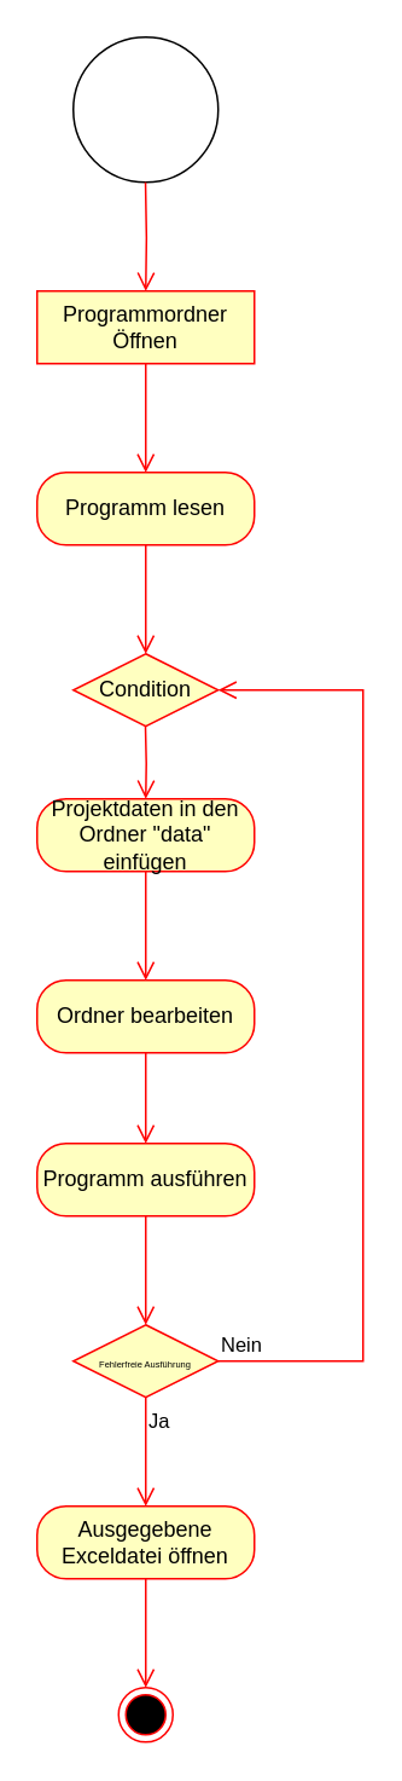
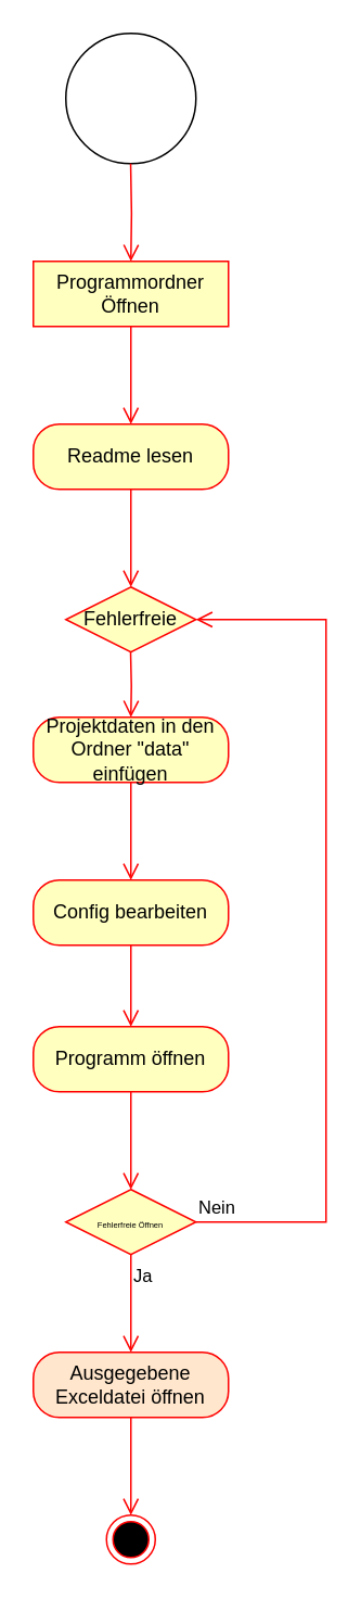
  <mxCell id="0" />
  <mxCell id="1" parent="0" />
  <mxCell id="2" value="" style="ellipse;whiteSpace=wrap;html=1;aspect=fixed;fillColor=default;" vertex="1" parent="1"><mxGeometry x="40" y="20" width="80" height="80" as="geometry" /></mxCell>
  <mxCell id="3" value="Programmordner Öffnen" style="whiteSpace=wrap;html=1;arcSize=40;fontColor=#000000;fillColor=#ffffc0;strokeColor=#ff0000;rounded=0;" vertex="1" parent="1"><mxGeometry x="20" y="160" width="120" height="40" as="geometry" /></mxCell>
  <mxCell id="4" value="" style="edgeStyle=orthogonalEdgeStyle;html=1;verticalAlign=bottom;endArrow=open;endSize=8;strokeColor=#ff0000;rounded=0;" edge="1" source="3" parent="1"><mxGeometry relative="1" as="geometry"><mxPoint x="80" y="260" as="targetPoint" /></mxGeometry></mxCell>
  <mxCell id="5" value="" style="edgeStyle=orthogonalEdgeStyle;html=1;verticalAlign=bottom;endArrow=open;endSize=8;strokeColor=#ff0000;rounded=0;entryX=0.5;entryY=0;entryDx=0;entryDy=0;" edge="1" parent="1" target="3"><mxGeometry relative="1" as="geometry"><mxPoint x="79.86" y="150" as="targetPoint" /><mxPoint x="79.86" y="100" as="sourcePoint" /></mxGeometry></mxCell>
- <mxCell id="6" value="Programm lesen" style="rounded=1;whiteSpace=wrap;html=1;arcSize=40;fontColor=#000000;fillColor=#ffffc0;strokeColor=#ff0000;" vertex="1" parent="1"><mxGeometry x="20" y="260" width="120" height="40" as="geometry" /></mxCell>
+ <mxCell id="6" value="Readme lesen" style="rounded=1;whiteSpace=wrap;html=1;arcSize=40;fontColor=#000000;fillColor=#ffffc0;strokeColor=#ff0000;" vertex="1" parent="1"><mxGeometry x="20" y="260" width="120" height="40" as="geometry" /></mxCell>
  <mxCell id="7" value="" style="edgeStyle=orthogonalEdgeStyle;html=1;verticalAlign=bottom;endArrow=open;endSize=8;strokeColor=#ff0000;rounded=0;" edge="1" source="6" parent="1"><mxGeometry relative="1" as="geometry"><mxPoint x="80" y="360" as="targetPoint" /></mxGeometry></mxCell>
- <mxCell id="8" value="Ordner bearbeiten" style="rounded=1;whiteSpace=wrap;html=1;arcSize=40;fontColor=#000000;fillColor=#ffffc0;strokeColor=#ff0000;" vertex="1" parent="1"><mxGeometry x="20" y="540" width="120" height="40" as="geometry" /></mxCell>
+ <mxCell id="8" value="Config bearbeiten" style="rounded=1;whiteSpace=wrap;html=1;arcSize=40;fontColor=#000000;fillColor=#ffffc0;strokeColor=#ff0000;" vertex="1" parent="1"><mxGeometry x="20" y="540" width="120" height="40" as="geometry" /></mxCell>
  <mxCell id="9" value="" style="edgeStyle=orthogonalEdgeStyle;html=1;verticalAlign=bottom;endArrow=open;endSize=8;strokeColor=#ff0000;rounded=0;" edge="1" source="8" parent="1"><mxGeometry relative="1" as="geometry"><mxPoint x="80" y="630" as="targetPoint" /></mxGeometry></mxCell>
  <mxCell id="10" value="Projektdaten in den Ordner &quot;data&quot; einfügen" style="rounded=1;whiteSpace=wrap;html=1;arcSize=40;fontColor=#000000;fillColor=#ffffc0;strokeColor=#ff0000;" vertex="1" parent="1"><mxGeometry x="20" y="440" width="120" height="40" as="geometry" /></mxCell>
  <mxCell id="11" value="" style="edgeStyle=orthogonalEdgeStyle;html=1;verticalAlign=bottom;endArrow=open;endSize=8;strokeColor=#ff0000;rounded=0;" edge="1" source="10" parent="1"><mxGeometry relative="1" as="geometry"><mxPoint x="80" y="540" as="targetPoint" /></mxGeometry></mxCell>
- <mxCell id="12" value="Programm ausführen" style="rounded=1;whiteSpace=wrap;html=1;arcSize=40;fontColor=#000000;fillColor=#ffffc0;strokeColor=#ff0000;" vertex="1" parent="1"><mxGeometry x="20" y="630" width="120" height="40" as="geometry" /></mxCell>
+ <mxCell id="12" value="Programm öffnen" style="rounded=1;whiteSpace=wrap;html=1;arcSize=40;fontColor=#000000;fillColor=#ffffc0;strokeColor=#ff0000;" vertex="1" parent="1"><mxGeometry x="20" y="630" width="120" height="40" as="geometry" /></mxCell>
  <mxCell id="13" value="" style="edgeStyle=orthogonalEdgeStyle;html=1;verticalAlign=bottom;endArrow=open;endSize=8;strokeColor=#ff0000;rounded=0;" edge="1" source="12" parent="1"><mxGeometry relative="1" as="geometry"><mxPoint x="80" y="730" as="targetPoint" /></mxGeometry></mxCell>
- <mxCell id="14" value="&lt;font style=&quot;font-size: 5px;&quot;&gt;Fehlerfreie Ausführung&lt;/font&gt;" style="rhombus;whiteSpace=wrap;html=1;fontColor=#000000;fillColor=#ffffc0;strokeColor=#ff0000;" vertex="1" parent="1"><mxGeometry x="40" y="730" width="80" height="40" as="geometry" /></mxCell>
+ <mxCell id="14" value="&lt;font style=&quot;font-size: 5px;&quot;&gt;Fehlerfreie Öffnen&lt;/font&gt;" style="rhombus;whiteSpace=wrap;html=1;fontColor=#000000;fillColor=#ffffc0;strokeColor=#ff0000;" vertex="1" parent="1"><mxGeometry x="40" y="730" width="80" height="40" as="geometry" /></mxCell>
  <mxCell id="15" value="Nein" style="edgeStyle=orthogonalEdgeStyle;html=1;align=left;verticalAlign=bottom;endArrow=open;endSize=8;strokeColor=#ff0000;rounded=0;entryX=1;entryY=0.5;entryDx=0;entryDy=0;exitX=1;exitY=0.5;exitDx=0;exitDy=0;" edge="1" source="14" parent="1" target="20"><mxGeometry x="-1" relative="1" as="geometry"><mxPoint x="189.97" y="460" as="targetPoint" /><mxPoint x="149.999" y="810.014" as="sourcePoint" /><Array as="points"><mxPoint x="200" y="750" /><mxPoint x="200" y="380" /></Array></mxGeometry></mxCell>
  <mxCell id="16" value="Ja" style="edgeStyle=orthogonalEdgeStyle;html=1;align=left;verticalAlign=top;endArrow=open;endSize=8;strokeColor=#ff0000;rounded=0;" edge="1" source="14" parent="1"><mxGeometry x="-1" relative="1" as="geometry"><mxPoint x="80" y="830" as="targetPoint" /></mxGeometry></mxCell>
- <mxCell id="17" value="Ausgegebene Exceldatei öffnen" style="rounded=1;whiteSpace=wrap;html=1;arcSize=40;fontColor=#000000;fillColor=#ffffc0;strokeColor=#ff0000;" vertex="1" parent="1"><mxGeometry x="20" y="830" width="120" height="40" as="geometry" /></mxCell>
+ <mxCell id="17" value="Ausgegebene Exceldatei öffnen" style="rounded=1;whiteSpace=wrap;html=1;arcSize=40;fontColor=#000000;fillColor=#ffe6cc;strokeColor=#ff0000;" vertex="1" parent="1"><mxGeometry x="20" y="830" width="120" height="40" as="geometry" /></mxCell>
  <mxCell id="18" value="" style="edgeStyle=orthogonalEdgeStyle;html=1;verticalAlign=bottom;endArrow=open;endSize=8;strokeColor=#ff0000;rounded=0;" edge="1" source="17" parent="1"><mxGeometry relative="1" as="geometry"><mxPoint x="80" y="930" as="targetPoint" /></mxGeometry></mxCell>
  <mxCell id="19" value="" style="ellipse;html=1;shape=endState;fillColor=#000000;strokeColor=#ff0000;" vertex="1" parent="1"><mxGeometry x="65" y="930" width="30" height="30" as="geometry" /></mxCell>
- <mxCell id="20" value="Condition" style="rhombus;whiteSpace=wrap;html=1;fontColor=#000000;fillColor=#ffffc0;strokeColor=#ff0000;" vertex="1" parent="1"><mxGeometry x="40" y="360" width="80" height="40" as="geometry" /></mxCell>
+ <mxCell id="20" value="Fehlerfreie" style="rhombus;whiteSpace=wrap;html=1;fontColor=#000000;fillColor=#ffffc0;strokeColor=#ff0000;" vertex="1" parent="1"><mxGeometry x="40" y="360" width="80" height="40" as="geometry" /></mxCell>
  <mxCell id="21" value="" style="edgeStyle=orthogonalEdgeStyle;html=1;verticalAlign=bottom;endArrow=open;endSize=8;strokeColor=#ff0000;rounded=0;entryX=0.5;entryY=0;entryDx=0;entryDy=0;" edge="1" parent="1" target="10"><mxGeometry relative="1" as="geometry"><mxPoint x="79.83" y="430" as="targetPoint" /><mxPoint x="79.83" y="400" as="sourcePoint" /><Array as="points" /></mxGeometry></mxCell>
